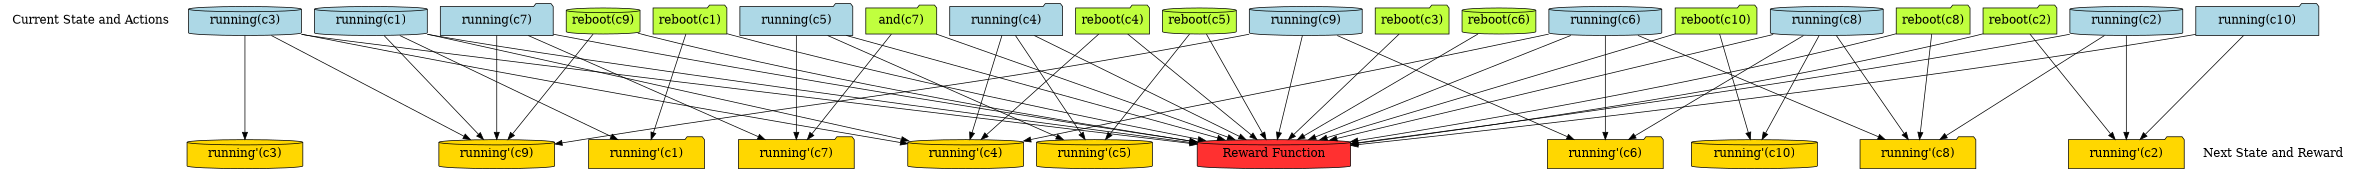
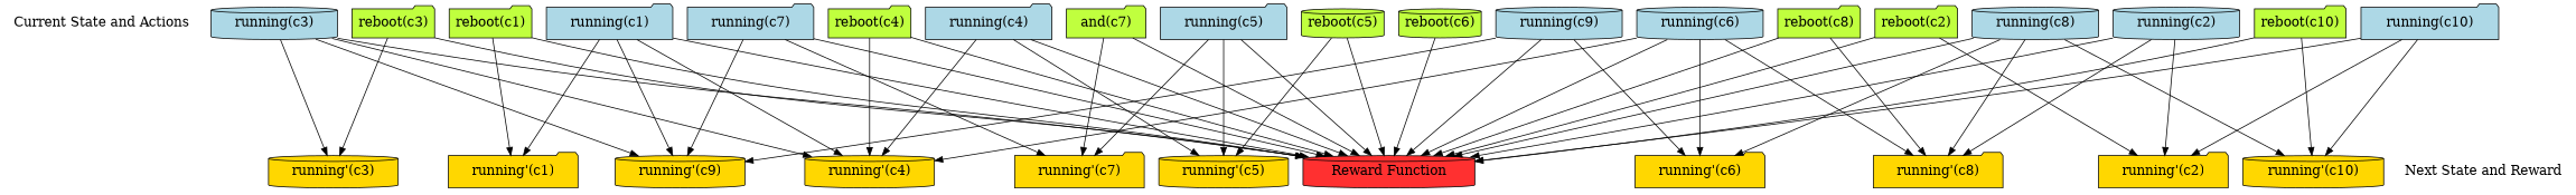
  digraph {
    fontname=Helvetica
    fontsize=16
    rankdir=TB
    ranksep=2.00
    node [color=black fillcolor=lightblue fontsize=16 shape=folder style=filled]
    edge [color=black style=solid]
    "Current State and Actions" [fillcolor=white height=0.50 shape=plaintext style=bold width=3.08]
    "running(c7)" [height=0.56 width=2.17]
    "running(c9)" [height=0.56 shape=cylinder width=2.17]
    "running(c5)" [height=0.56 width=2.17]
-   "running(c1)" [height=0.56 shape=cylinder width=2.17]
+   "running(c1)" [height=0.56 width=2.17]
    "reboot(c2)" [fillcolor=olivedrab1 height=0.50 width=1.36]
    "running(c3)" [height=0.56 shape=cylinder width=2.17]
    n8 [fillcolor=olivedrab1 height=0.50 label="and(c7)" width=1.36]
    "reboot(c5)" [fillcolor=olivedrab1 height=0.50 shape=cylinder width=1.36]
-   "reboot(c9)" [fillcolor=olivedrab1 height=0.50 shape=cylinder width=1.36]
    "reboot(c10)" [fillcolor=olivedrab1 height=0.50 width=1.50]
    "running(c8)" [height=0.56 shape=cylinder width=2.17]
    "reboot(c1)" [fillcolor=olivedrab1 height=0.50 width=1.36]
    "running(c6)" [height=0.56 shape=cylinder width=2.17]
    "running(c2)" [height=0.56 shape=cylinder width=2.17]
    "running(c4)" [height=0.56 width=2.17]
    "reboot(c3)" [fillcolor=olivedrab1 height=0.50 width=1.36]
    "running(c10)" [height=0.56 width=2.36]
    "reboot(c4)" [fillcolor=olivedrab1 height=0.50 width=1.36]
    "reboot(c6)" [fillcolor=olivedrab1 height=0.50 shape=cylinder width=1.36]
    "reboot(c8)" [fillcolor=olivedrab1 height=0.50 width=1.36]
    "running'(c6)" [fillcolor=gold1 height=0.56 width=2.22]
    "Next State and Reward" [fillcolor=white height=0.50 shape=plaintext style=bold width=2.78]
    "running'(c4)" [fillcolor=gold1 height=0.56 shape=cylinder width=2.22]
    "running'(c8)" [fillcolor=gold1 height=0.56 width=2.22]
    "running'(c10)" [fillcolor=gold1 height=0.56 shape=cylinder width=2.42]
    "running'(c2)" [fillcolor=gold1 height=0.56 width=2.22]
    "Reward Function" [fillcolor=firebrick1 height=0.56 shape=cylinder width=2.94]
    "running'(c5)" [fillcolor=gold1 height=0.56 shape=cylinder width=2.22]
    "running'(c3)" [fillcolor=gold1 height=0.56 shape=cylinder width=2.22]
    "running'(c7)" [fillcolor=gold1 height=0.56 width=2.22]
    "running'(c9)" [fillcolor=gold1 height=0.56 shape=cylinder width=2.22]
    "running'(c1)" [fillcolor=gold1 height=0.56 width=2.22]
    subgraph sub_1 {
      rank=same
      "Current State and Actions"
      "running(c7)"
      "running(c9)"
      "running(c5)"
      "running(c1)"
      "reboot(c2)"
      "running(c3)"
      n8
      "reboot(c5)"
-     "reboot(c9)"
      "reboot(c10)"
      "running(c8)"
      "reboot(c1)"
      "running(c6)"
      "running(c2)"
      "running(c4)"
      "reboot(c3)"
      "running(c10)"
      "reboot(c4)"
      "reboot(c6)"
      "reboot(c8)"
    }
    subgraph sub_2 {
      rank=same
      "running'(c6)"
      "Next State and Reward"
      "running'(c4)"
      "running'(c8)"
      "running'(c10)"
      "running'(c2)"
      "Reward Function"
      "running'(c5)"
      "running'(c3)"
      "running'(c7)"
      "running'(c9)"
      "running'(c1)"
    }
    "running(c7)" -> "Reward Function" [color="" style=""]
    "running(c7)" -> "running'(c7)"
    "running(c7)" -> "running'(c9)"
    "running(c9)" -> "running'(c6)"
    "running(c9)" -> "Reward Function" [color="" style=""]
    "running(c9)" -> "running'(c9)"
    "running(c5)" -> "Reward Function" [color="" style=""]
    "running(c5)" -> "running'(c5)"
    "running(c5)" -> "running'(c7)"
    "running(c1)" -> "running'(c4)"
    "running(c1)" -> "Reward Function" [color="" style=""]
    "running(c1)" -> "running'(c9)"
    "running(c1)" -> "running'(c1)"
    "reboot(c2)" -> "running'(c2)"
    "reboot(c2)" -> "Reward Function" [color="" style=""]
    "running(c3)" -> "running'(c4)"
    "running(c3)" -> "Reward Function" [color="" style=""]
    "running(c3)" -> "running'(c3)"
    "running(c3)" -> "running'(c9)"
    n8 -> "Reward Function" [color="" style=""]
    n8 -> "running'(c7)"
    "reboot(c5)" -> "Reward Function" [color="" style=""]
    "reboot(c5)" -> "running'(c5)"
-   "reboot(c9)" -> "Reward Function" [color="" style=""]
-   "reboot(c9)" -> "running'(c9)"
    "reboot(c10)" -> "running'(c10)"
    "reboot(c10)" -> "Reward Function" [color="" style=""]
    "running(c8)" -> "running'(c6)"
    "running(c8)" -> "running'(c8)"
    "running(c8)" -> "running'(c10)"
    "running(c8)" -> "Reward Function" [color="" style=""]
    "reboot(c1)" -> "Reward Function" [color="" style=""]
    "reboot(c1)" -> "running'(c1)"
    "running(c6)" -> "running'(c6)"
    "running(c6)" -> "running'(c4)"
    "running(c6)" -> "running'(c8)"
    "running(c6)" -> "Reward Function" [color="" style=""]
    "running(c2)" -> "running'(c8)"
    "running(c2)" -> "running'(c2)"
    "running(c2)" -> "Reward Function" [color="" style=""]
    "running(c4)" -> "running'(c4)"
    "running(c4)" -> "Reward Function" [color="" style=""]
    "running(c4)" -> "running'(c5)"
    "reboot(c3)" -> "Reward Function" [color="" style=""]
+   "reboot(c3)" -> "running'(c3)"
+   "running(c10)" -> "running'(c10)"
    "running(c10)" -> "running'(c2)"
    "running(c10)" -> "Reward Function" [color="" style=""]
    "reboot(c4)" -> "running'(c4)"
    "reboot(c4)" -> "Reward Function" [color="" style=""]
    "reboot(c6)" -> "Reward Function" [color="" style=""]
    "reboot(c8)" -> "running'(c8)"
    "reboot(c8)" -> "Reward Function" [color="" style=""]
  }
